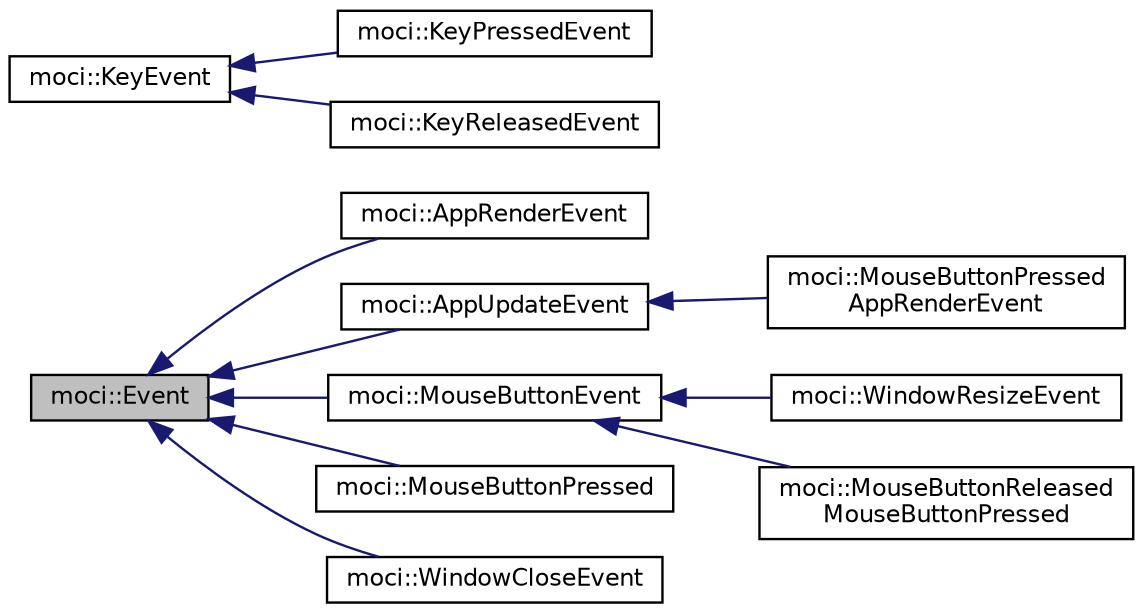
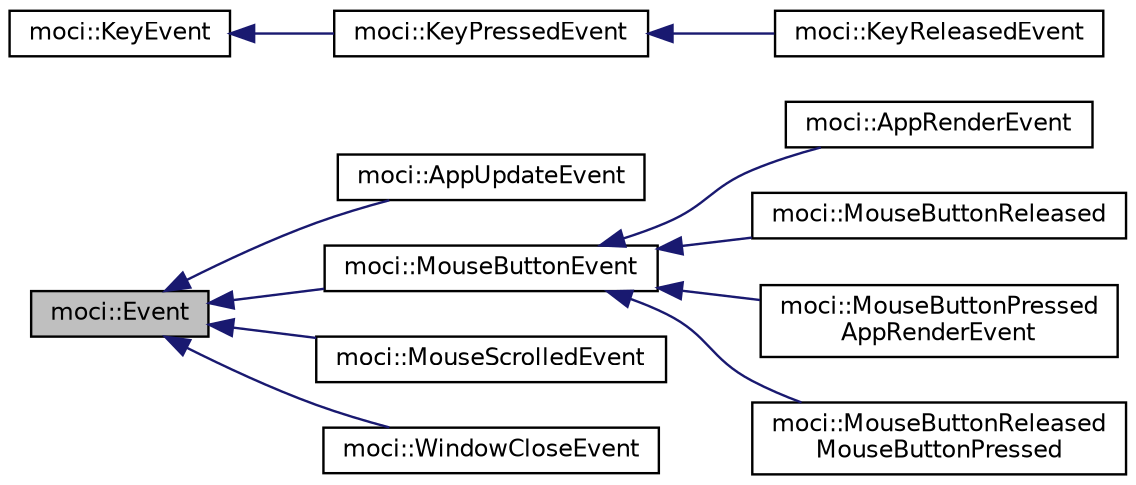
  digraph {
    rankdir=LR
    node [color=black fillcolor=white fontname=Helvetica fontsize=10 shape=record style=filled]
    edge [color=midnightblue dir=back fontname=Helvetica fontsize=10 labelfontname=Helvetica labelfontsize=10 style=solid]
    n1 [fillcolor=grey75 fontcolor=black height=0.2 label="moci::Event" width=0.4]
    n2 [height=0.2 label="moci::AppRenderEvent" width=0.4]
    n3 [height=0.2 label="moci::AppUpdateEvent" width=0.4]
    n4 [height=0.2 label="moci::MouseButtonEvent" width=0.4]
-   n5 [height=0.2 label="moci::MouseButtonPressed" width=0.4]
+   n5 [height=0.2 label="moci::MouseScrolledEvent" width=0.4]
    n6 [height=0.2 label="moci::WindowCloseEvent" width=0.4]
    n7 [height=0.2 label="moci::KeyEvent" width=0.4]
    n8 [height=0.2 label="moci::KeyPressedEvent" width=0.4]
    n9 [height=0.2 label="moci::KeyReleasedEvent" width=0.4]
-   n10 [height=0.2 label="moci::WindowResizeEvent" width=0.4]
+   n10 [height=0.2 label="moci::MouseButtonReleased" width=0.4]
    n11 [height=0.2 label="moci::MouseButtonPressed\lAppRenderEvent" width=0.4]
    n12 [height=0.2 label="moci::MouseButtonReleased\lMouseButtonPressed" width=0.4]
-   n1 -> n2
+   n4 -> n2
    n1 -> n3
    n1 -> n4
    n1 -> n5
    n1 -> n6
    n4 -> n10
-   n3 -> n11
+   n4 -> n11
    n4 -> n12
    n7 -> n8
-   n7 -> n9
+   n8 -> n9
  }
